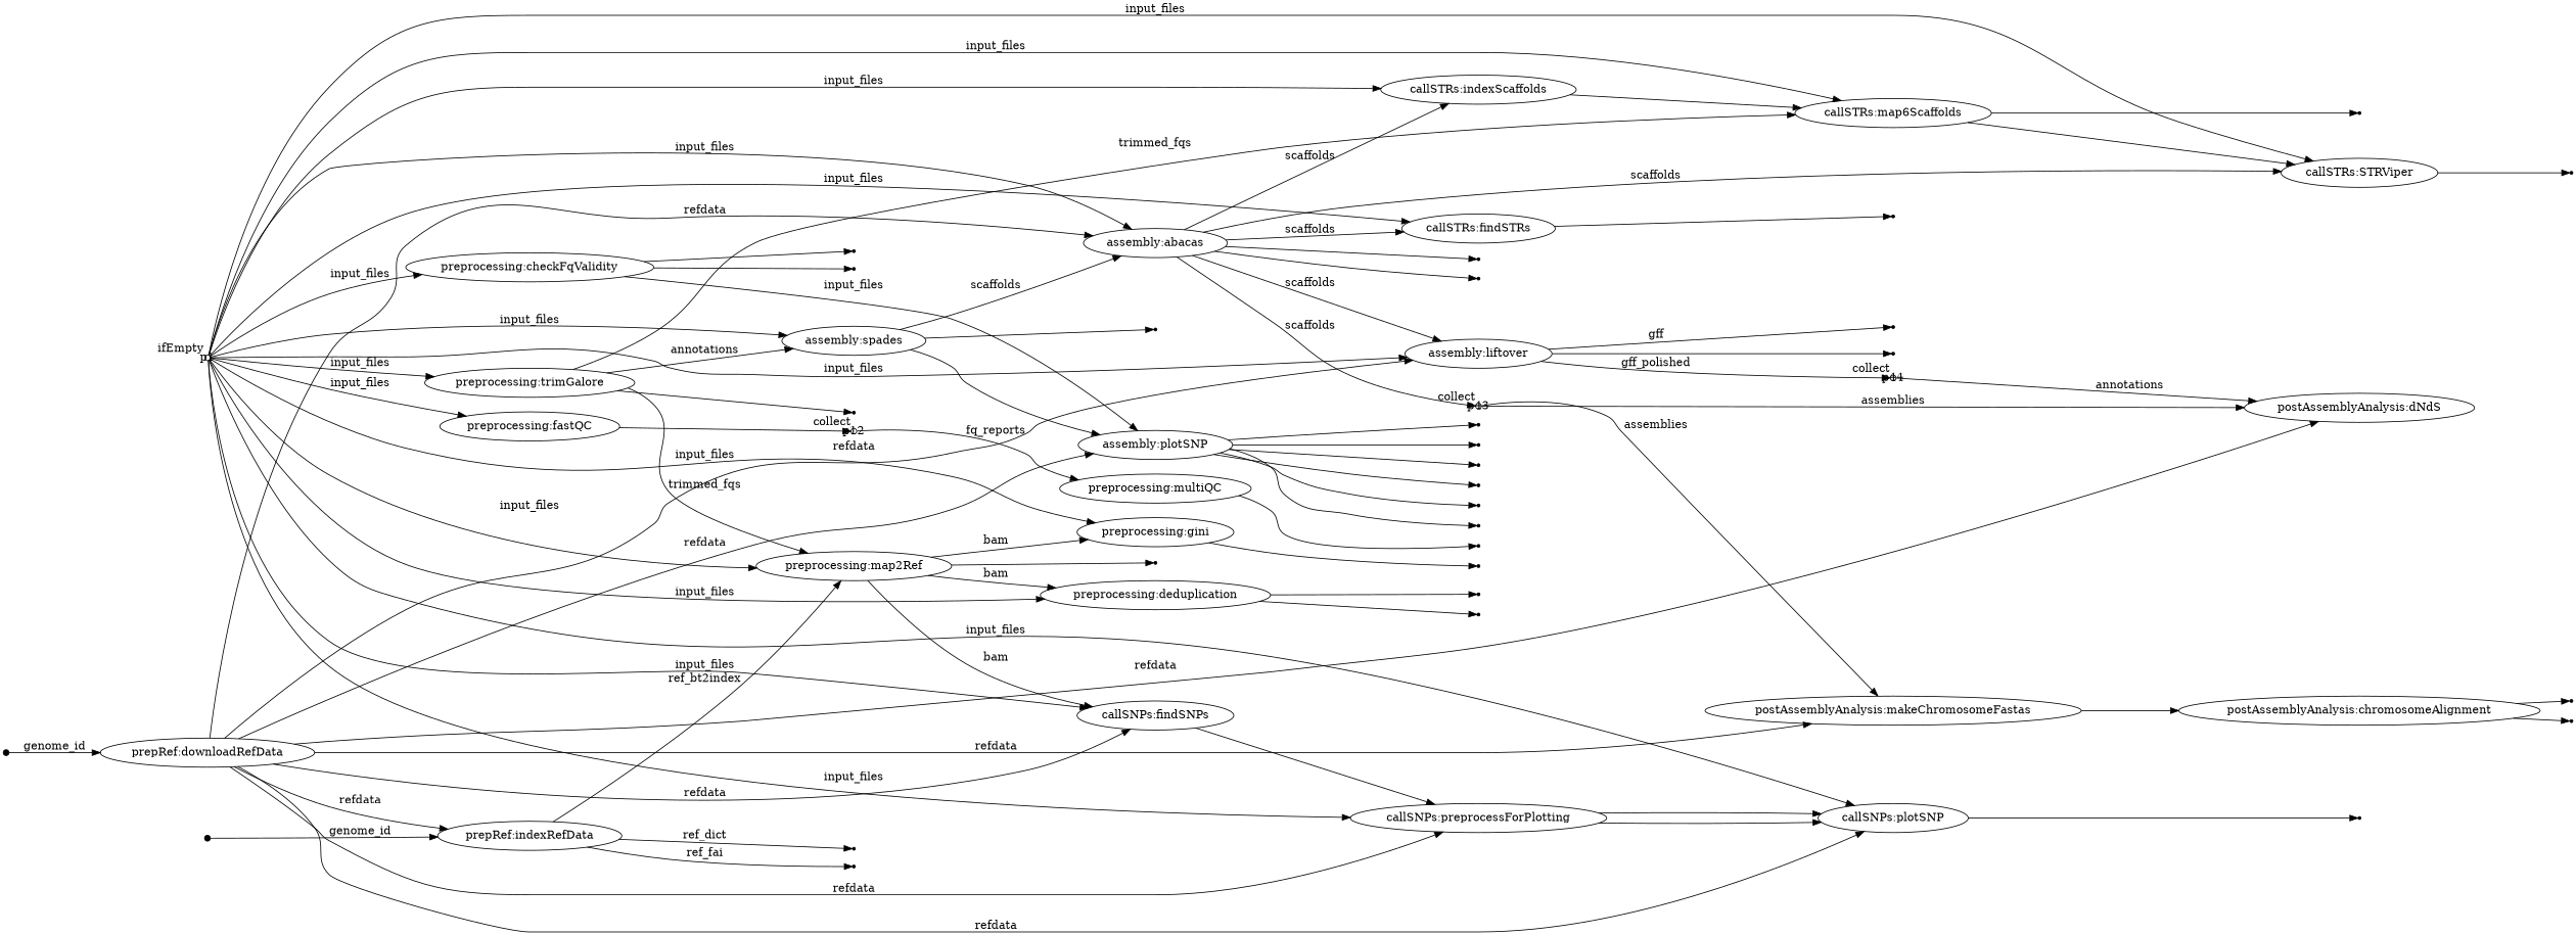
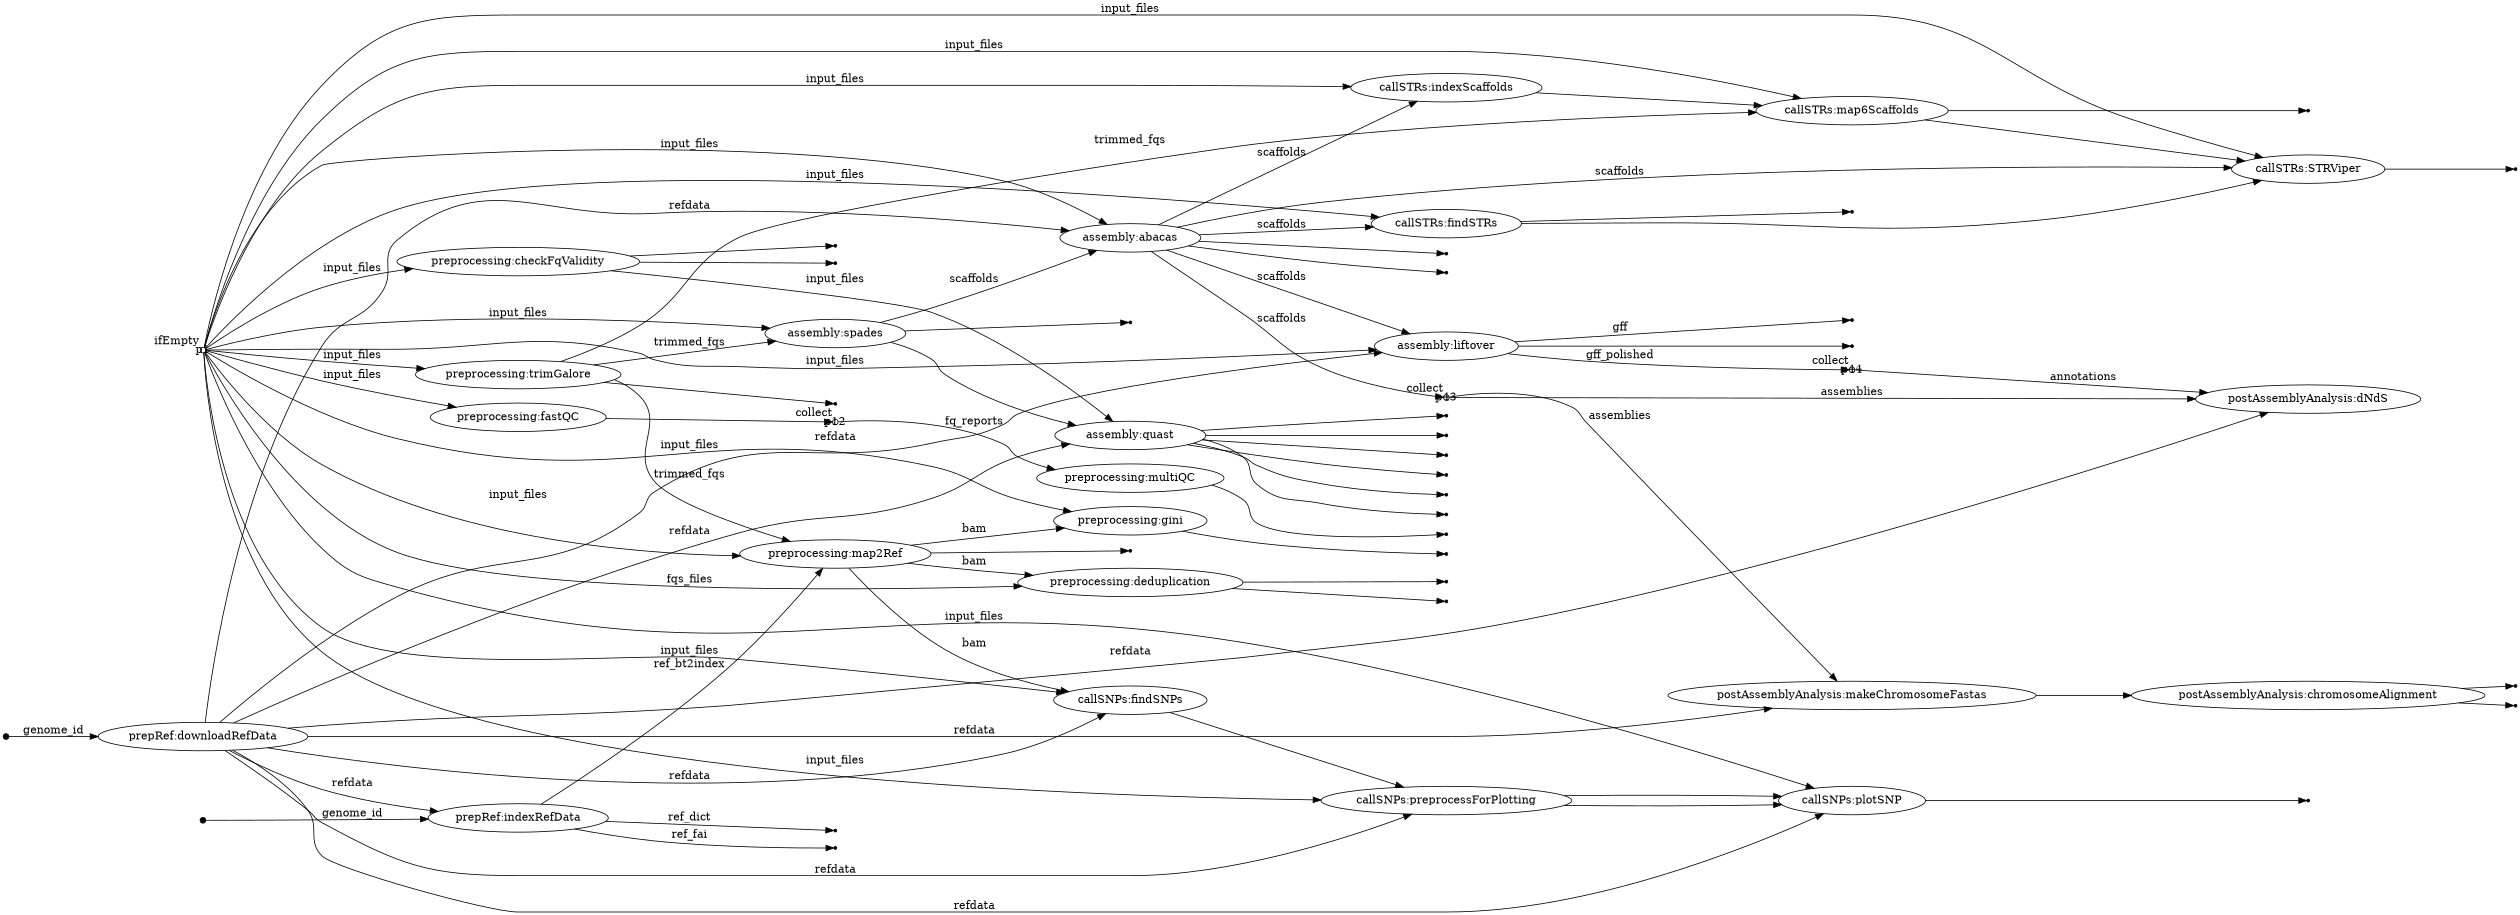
  digraph {
    rankdir=LR
    node [shape=point]
    p1 [fixedsize=true shape=circle width=0.1 xlabel=ifEmpty]
    n2 [label="preprocessing:checkFqValidity" shape=""]
    n3 [label="preprocessing:map2Ref" shape=""]
    n4 [label="preprocessing:fastQC" shape=""]
    n5 [label="preprocessing:trimGalore" shape=""]
    n6 [label="preprocessing:deduplication" shape=""]
    n7 [label="preprocessing:gini" shape=""]
    n8 [label="callSNPs:findSNPs" shape=""]
    n9 [label="callSNPs:preprocessForPlotting" shape=""]
    n10 [label="callSNPs:plotSNP" shape=""]
    n11 [label="assembly:spades" shape=""]
    n12 [label="assembly:abacas" shape=""]
    n13 [label="assembly:liftover" shape=""]
    n14 [label="callSTRs:findSTRs" shape=""]
    n15 [label="callSTRs:STRViper" shape=""]
    n16 [label="callSTRs:indexScaffolds" shape=""]
    n17 [label="callSTRs:map6Scaffolds" shape=""]
-   n18 [label="assembly:plotSNP" shape=""]
+   n18 [label="assembly:quast" shape=""]
    p10
    p9
    p18
    p12 [fixedsize=true shape=circle width=0.1 xlabel=collect]
    p16
    p21
    p20
    p23
    p27
    p29
    p36
    p35
    p34
    p33
    p32
    p31
    p39
    p38
    p43 [fixedsize=true shape=circle width=0.1 xlabel=collect]
    p42
    p44 [fixedsize=true shape=circle width=0.1 xlabel=collect]
    p41
    p51
    p56
    p54
    p2 [fixedsize=true width=0.1]
    n45 [label="prepRef:downloadRefData" shape=""]
    n46 [label="prepRef:indexRefData" shape=""]
    n47 [label="postAssemblyAnalysis:makeChromosomeFastas" shape=""]
    n48 [label="postAssemblyAnalysis:dNdS" shape=""]
    p7
    p6
    n51 [label="postAssemblyAnalysis:chromosomeAlignment" shape=""]
    p4 [fixedsize=true width=0.1]
    n53 [label="preprocessing:multiQC" shape=""]
    p14
    p48
    p47
    p1 -> n2 [label=input_files]
    p1 -> n3 [label=input_files]
    p1 -> n4 [label=input_files]
    p1 -> n5 [label=input_files]
-   p1 -> n6 [label=input_files]
+   p1 -> n6 [label=fqs_files]
    p1 -> n7 [label=input_files]
    p1 -> n8 [label=input_files]
    p1 -> n9 [label=input_files]
    p1 -> n10 [label=input_files]
    p1 -> n11 [label=input_files]
    p1 -> n12 [label=input_files]
    p1 -> n13 [label=input_files]
    p1 -> n14 [label=input_files]
    p1 -> n15 [label=input_files]
    p1 -> n16 [label=input_files]
    p1 -> n17 [label=input_files]
    n2 -> n18 [label=input_files]
    n2 -> p10
    n2 -> p9
    n3 -> n6 [label=bam]
    n3 -> n7 [label=bam]
    n3 -> n8 [label=bam]
    n3 -> p18
    n4 -> p12
    n5 -> n3 [label=trimmed_fqs]
-   n5 -> n11 [label=annotations]
+   n5 -> n11 [label=trimmed_fqs]
    n5 -> n17 [label=trimmed_fqs]
    n5 -> p16
    n6 -> p21
    n6 -> p20
    n7 -> p23
    n8 -> n9
    n9 -> n10
    n9 -> n10
    n10 -> p27
    n11 -> n12 [label=scaffolds]
    n11 -> n18
    n11 -> p29
    n12 -> n13 [label=scaffolds]
    n12 -> n14 [label=scaffolds]
    n12 -> n15 [label=scaffolds]
    n12 -> n16 [label=scaffolds]
    n12 -> p39
    n12 -> p38
    n12 -> p43 [label=scaffolds]
    n13 -> p42 [label=gff]
    n13 -> p44 [label=gff_polished]
    n13 -> p41
+   n14 -> n15
    n14 -> p51
    n15 -> p56
    n16 -> n17
    n17 -> n15
    n17 -> p54
    n18 -> p36
    n18 -> p35
    n18 -> p34
    n18 -> p33
    n18 -> p32
    n18 -> p31
    p12 -> n53 [label=fq_reports]
    p43 -> n47 [label=assemblies]
    p43 -> n48 [label=assemblies]
    p44 -> n48 [label=annotations]
    p2 -> n45 [label=genome_id]
    n45 -> n8 [label=refdata]
    n45 -> n9 [label=refdata]
    n45 -> n10 [label=refdata]
    n45 -> n12 [label=refdata]
    n45 -> n13 [label=refdata]
    n45 -> n18 [label=refdata]
    n45 -> n46 [label=refdata]
    n45 -> n47 [label=refdata]
    n45 -> n48 [label=refdata]
    n46 -> n3 [label=ref_bt2index]
    n46 -> p7 [label=ref_fai]
    n46 -> p6 [label=ref_dict]
    n47 -> n51
    n51 -> p48
    n51 -> p47
    p4 -> n46 [label=genome_id]
    n53 -> p14
  }
